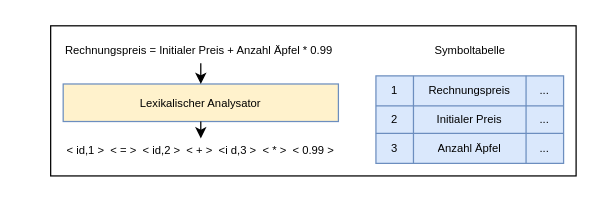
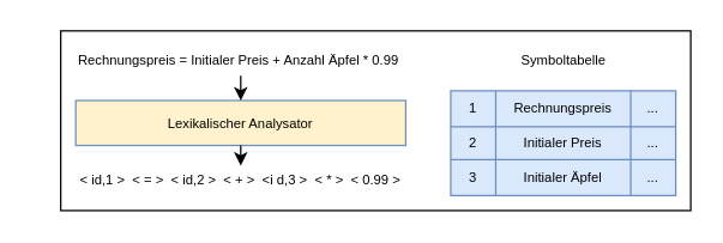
  <mxCell id="0" />
  <mxCell id="1" parent="0" />
  <mxCell id="2" value="" style="rounded=0;whiteSpace=wrap;html=1;fontSize=9;" vertex="1" parent="1"><mxGeometry x="40" y="20" width="420" height="120" as="geometry" /></mxCell>
  <mxCell id="3" value="Rechnungspreis = Initialer Preis + Anzahl Äpfel * 0.99&amp;nbsp;" style="text;html=1;strokeColor=none;fillColor=none;align=center;verticalAlign=middle;whiteSpace=wrap;rounded=0;fontSize=9;" vertex="1" parent="1"><mxGeometry x="20" y="30" width="280" height="20" as="geometry" /></mxCell>
  <mxCell id="4" value="Lexikalischer Analysator" style="rounded=0;whiteSpace=wrap;html=1;fillColor=#fff2cc;strokeColor=#6c8ebf;fontSize=9;" vertex="1" parent="1"><mxGeometry x="50" y="66.5" width="220" height="30" as="geometry" /></mxCell>
  <mxCell id="5" value="&amp;lt; id,1 &amp;gt;&amp;nbsp; &amp;lt; = &amp;gt;&amp;nbsp; &amp;lt; id,2 &amp;gt;&amp;nbsp; &amp;lt; + &amp;gt;&amp;nbsp; &amp;lt;i d,3 &amp;gt;&amp;nbsp; &amp;lt; * &amp;gt;&amp;nbsp; &amp;lt; 0.99 &amp;gt;" style="text;html=1;strokeColor=none;fillColor=none;align=center;verticalAlign=middle;whiteSpace=wrap;rounded=0;fontSize=9;" vertex="1" parent="1"><mxGeometry x="20" y="110" width="280" height="20" as="geometry" /></mxCell>
  <mxCell id="6" value="" style="endArrow=classic;html=1;exitX=0.5;exitY=1;exitDx=0;exitDy=0;entryX=0.5;entryY=0;entryDx=0;entryDy=0;fontSize=9;" edge="1" parent="1" source="3" target="4"><mxGeometry width="50" height="50" relative="1" as="geometry"><mxPoint x="180" y="280" as="sourcePoint" /><mxPoint x="230" y="230" as="targetPoint" /></mxGeometry></mxCell>
  <mxCell id="7" value="" style="endArrow=classic;html=1;exitX=0.5;exitY=1;exitDx=0;exitDy=0;entryX=0.5;entryY=0;entryDx=0;entryDy=0;fontSize=9;" edge="1" parent="1" source="4" target="5"><mxGeometry width="50" height="50" relative="1" as="geometry"><mxPoint x="310" y="250" as="sourcePoint" /><mxPoint x="360" y="200" as="targetPoint" /></mxGeometry></mxCell>
  <mxCell id="8" value="" style="shape=table;html=1;whiteSpace=wrap;startSize=0;container=1;collapsible=0;childLayout=tableLayout;fontSize=9;fillColor=#dae8fc;strokeColor=#6c8ebf;" vertex="1" parent="1"><mxGeometry x="300" y="60" width="150" height="70" as="geometry" /></mxCell>
  <mxCell id="9" value="" style="shape=partialRectangle;html=1;whiteSpace=wrap;collapsible=0;dropTarget=0;pointerEvents=0;fillColor=none;top=0;left=0;bottom=0;right=0;points=[[0,0.5],[1,0.5]];portConstraint=eastwest;fontSize=9;" vertex="1" parent="8"><mxGeometry width="150" height="24" as="geometry" /></mxCell>
  <mxCell id="10" value="1" style="shape=partialRectangle;html=1;whiteSpace=wrap;connectable=0;fillColor=none;top=0;left=0;bottom=0;right=0;overflow=hidden;fontSize=9;" vertex="1" parent="9"><mxGeometry width="30" height="24" as="geometry" /></mxCell>
  <mxCell id="11" value="&lt;font style=&quot;font-size: 9px&quot;&gt;Rechnungspreis&lt;/font&gt;" style="shape=partialRectangle;html=1;whiteSpace=wrap;connectable=0;fillColor=none;top=0;left=0;bottom=0;right=0;overflow=hidden;fontSize=9;" vertex="1" parent="9"><mxGeometry x="30" width="90" height="24" as="geometry" /></mxCell>
  <mxCell id="12" value="..." style="shape=partialRectangle;html=1;whiteSpace=wrap;connectable=0;fillColor=none;top=0;left=0;bottom=0;right=0;overflow=hidden;fontSize=9;" vertex="1" parent="9"><mxGeometry x="120" width="30" height="24" as="geometry" /></mxCell>
  <mxCell id="13" value="" style="shape=partialRectangle;html=1;whiteSpace=wrap;collapsible=0;dropTarget=0;pointerEvents=0;fillColor=none;top=0;left=0;bottom=0;right=0;points=[[0,0.5],[1,0.5]];portConstraint=eastwest;fontSize=9;" vertex="1" parent="8"><mxGeometry y="24" width="150" height="22" as="geometry" /></mxCell>
  <mxCell id="14" value="2" style="shape=partialRectangle;html=1;whiteSpace=wrap;connectable=0;fillColor=none;top=0;left=0;bottom=0;right=0;overflow=hidden;fontSize=9;" vertex="1" parent="13"><mxGeometry width="30" height="22" as="geometry" /></mxCell>
  <mxCell id="15" value="&lt;font style=&quot;font-size: 9px&quot;&gt;Initialer Preis&lt;/font&gt;" style="shape=partialRectangle;html=1;whiteSpace=wrap;connectable=0;fillColor=none;top=0;left=0;bottom=0;right=0;overflow=hidden;fontSize=9;" vertex="1" parent="13"><mxGeometry x="30" width="90" height="22" as="geometry" /></mxCell>
  <mxCell id="16" value="..." style="shape=partialRectangle;html=1;whiteSpace=wrap;connectable=0;fillColor=none;top=0;left=0;bottom=0;right=0;overflow=hidden;fontSize=9;" vertex="1" parent="13"><mxGeometry x="120" width="30" height="22" as="geometry" /></mxCell>
  <mxCell id="17" value="" style="shape=partialRectangle;html=1;whiteSpace=wrap;collapsible=0;dropTarget=0;pointerEvents=0;fillColor=none;top=0;left=0;bottom=0;right=0;points=[[0,0.5],[1,0.5]];portConstraint=eastwest;fontSize=9;" vertex="1" parent="8"><mxGeometry y="46" width="150" height="24" as="geometry" /></mxCell>
  <mxCell id="18" value="3" style="shape=partialRectangle;html=1;whiteSpace=wrap;connectable=0;fillColor=none;top=0;left=0;bottom=0;right=0;overflow=hidden;fontSize=9;" vertex="1" parent="17"><mxGeometry width="30" height="24" as="geometry" /></mxCell>
- <mxCell id="19" value="&lt;font style=&quot;font-size: 9px&quot;&gt;Anzahl Äpfel&lt;/font&gt;" style="shape=partialRectangle;html=1;whiteSpace=wrap;connectable=0;fillColor=none;top=0;left=0;bottom=0;right=0;overflow=hidden;fontSize=9;" vertex="1" parent="17"><mxGeometry x="30" width="90" height="24" as="geometry" /></mxCell>
+ <mxCell id="19" value="&lt;font style=&quot;font-size: 9px&quot;&gt;Initialer Äpfel&lt;/font&gt;" style="shape=partialRectangle;html=1;whiteSpace=wrap;connectable=0;fillColor=none;top=0;left=0;bottom=0;right=0;overflow=hidden;fontSize=9;" vertex="1" parent="17"><mxGeometry x="30" width="90" height="24" as="geometry" /></mxCell>
  <mxCell id="20" value="..." style="shape=partialRectangle;html=1;whiteSpace=wrap;connectable=0;fillColor=none;top=0;left=0;bottom=0;right=0;overflow=hidden;fontSize=9;" vertex="1" parent="17"><mxGeometry x="120" width="30" height="24" as="geometry" /></mxCell>
  <mxCell id="21" value="Symboltabelle" style="text;html=1;align=center;verticalAlign=middle;resizable=0;points=[];autosize=1;fontSize=9;" vertex="1" parent="1"><mxGeometry x="340" y="30" width="70" height="20" as="geometry" /></mxCell>
